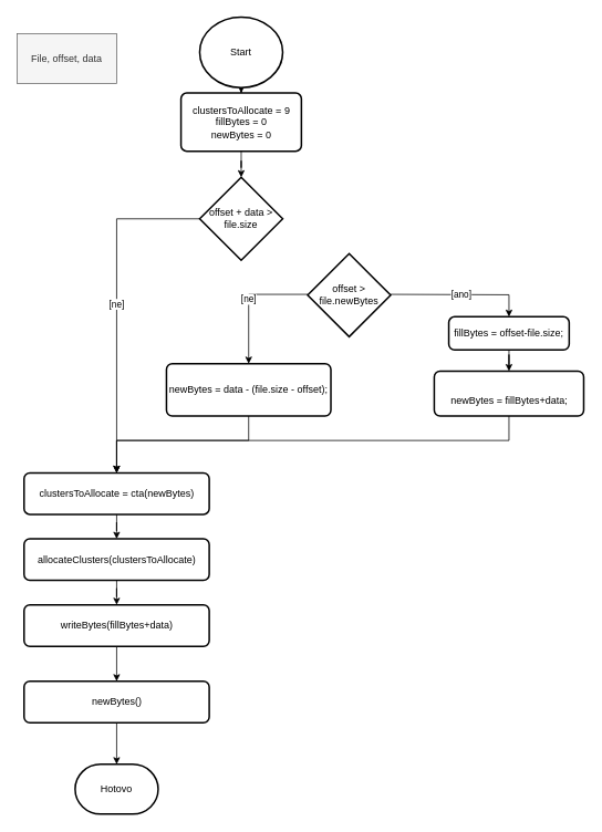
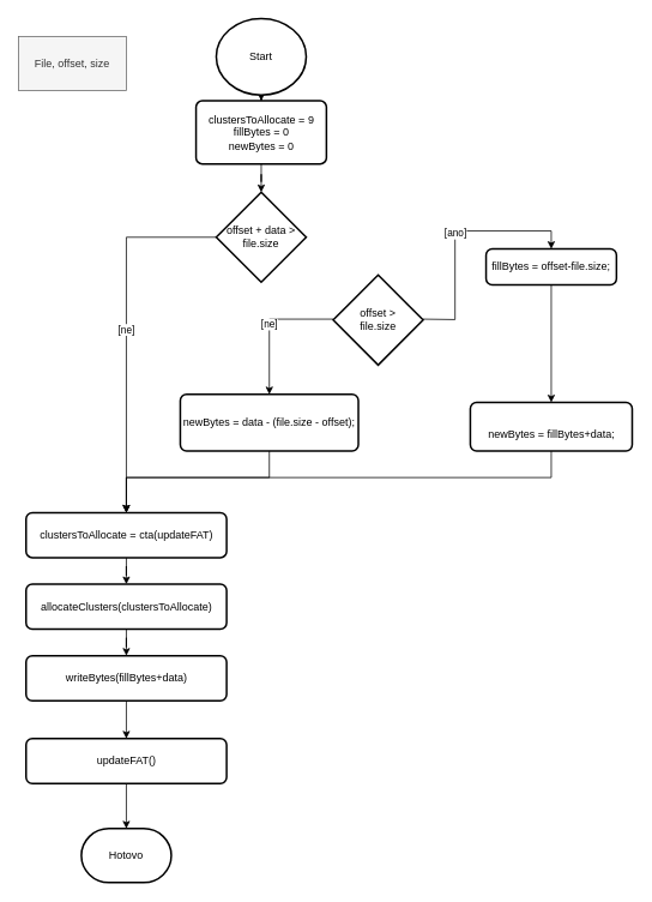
  <mxCell id="0" />
  <mxCell id="1" parent="0" />
  <mxCell id="2" style="edgeStyle=orthogonalEdgeStyle;rounded=0;orthogonalLoop=1;jettySize=auto;html=1;entryX=0.5;entryY=0;entryDx=0;entryDy=0;" edge="1" parent="1" source="3" target="15"><mxGeometry relative="1" as="geometry" /></mxCell>
  <mxCell id="3" value="Start" style="strokeWidth=2;html=1;shape=mxgraph.flowchart.start_1;whiteSpace=wrap;" vertex="1" parent="1"><mxGeometry x="240" y="20" width="100" height="85" as="geometry" /></mxCell>
- <mxCell id="4" value="&lt;div&gt;File, offset, data&lt;br&gt;&lt;/div&gt;" style="rounded=0;whiteSpace=wrap;html=1;fillColor=#f5f5f5;strokeColor=#666666;fontColor=#333333;" vertex="1" parent="1"><mxGeometry x="20" y="40" width="120" height="60" as="geometry" /></mxCell>
+ <mxCell id="4" value="&lt;div&gt;File, offset, size&lt;br&gt;&lt;/div&gt;" style="rounded=0;whiteSpace=wrap;html=1;fillColor=#f5f5f5;strokeColor=#666666;fontColor=#333333;" vertex="1" parent="1"><mxGeometry x="20" y="40" width="120" height="60" as="geometry" /></mxCell>
  <mxCell id="5" style="edgeStyle=orthogonalEdgeStyle;rounded=0;orthogonalLoop=1;jettySize=auto;html=1;entryX=0.5;entryY=0;entryDx=0;entryDy=0;" edge="1" parent="1" source="6" target="21"><mxGeometry relative="1" as="geometry" /></mxCell>
- <mxCell id="6" value="&lt;div&gt;fillBytes = offset-file.size;&lt;/div&gt;" style="rounded=1;whiteSpace=wrap;html=1;absoluteArcSize=1;arcSize=14;strokeWidth=2;" vertex="1" parent="1"><mxGeometry x="540" y="381" width="145" height="40" as="geometry" /></mxCell>
+ <mxCell id="6" value="&lt;div&gt;fillBytes = offset-file.size;&lt;/div&gt;" style="rounded=1;whiteSpace=wrap;html=1;absoluteArcSize=1;arcSize=14;strokeWidth=2;" vertex="1" parent="1"><mxGeometry x="540" y="276" width="145" height="40" as="geometry" /></mxCell>
  <mxCell id="7" value="[ne]" style="edgeStyle=orthogonalEdgeStyle;rounded=0;orthogonalLoop=1;jettySize=auto;html=1;entryX=0.5;entryY=0;entryDx=0;entryDy=0;" edge="1" parent="1" source="8" target="13"><mxGeometry relative="1" as="geometry"><Array as="points"><mxPoint x="140" y="263" /></Array></mxGeometry></mxCell>
  <mxCell id="8" value="offset + data &amp;gt; &lt;br&gt;file.size" style="strokeWidth=2;html=1;shape=mxgraph.flowchart.decision;whiteSpace=wrap;" vertex="1" parent="1"><mxGeometry x="240" y="213" width="100" height="100" as="geometry" /></mxCell>
  <mxCell id="9" value="[ano]" style="edgeStyle=orthogonalEdgeStyle;rounded=0;orthogonalLoop=1;jettySize=auto;html=1;entryX=0.5;entryY=0;entryDx=0;entryDy=0;" edge="1" parent="1" target="6"><mxGeometry relative="1" as="geometry"><mxPoint x="470" y="354" as="sourcePoint" /></mxGeometry></mxCell>
  <mxCell id="10" value="[ne]" style="edgeStyle=orthogonalEdgeStyle;rounded=0;orthogonalLoop=1;jettySize=auto;html=1;entryX=0.5;entryY=0;entryDx=0;entryDy=0;" edge="1" parent="1" target="17"><mxGeometry relative="1" as="geometry"><mxPoint x="370" y="354" as="sourcePoint" /><mxPoint x="285" y="421" as="targetPoint" /><Array as="points"><mxPoint x="299" y="354" /></Array></mxGeometry></mxCell>
- <mxCell id="11" value="offset &amp;gt; &lt;br&gt;file.newBytes" style="strokeWidth=2;html=1;shape=mxgraph.flowchart.decision;whiteSpace=wrap;" vertex="1" parent="1"><mxGeometry x="370" y="305" width="100" height="100" as="geometry" /></mxCell>
+ <mxCell id="11" value="offset &amp;gt; &lt;br&gt;file.size" style="strokeWidth=2;html=1;shape=mxgraph.flowchart.decision;whiteSpace=wrap;" vertex="1" parent="1"><mxGeometry x="370" y="305" width="100" height="100" as="geometry" /></mxCell>
  <mxCell id="12" style="edgeStyle=orthogonalEdgeStyle;rounded=0;orthogonalLoop=1;jettySize=auto;html=1;entryX=0.5;entryY=0;entryDx=0;entryDy=0;" edge="1" parent="1" source="13" target="26"><mxGeometry relative="1" as="geometry" /></mxCell>
- <mxCell id="13" value="clustersToAllocate = cta(newBytes)" style="rounded=1;whiteSpace=wrap;html=1;absoluteArcSize=1;arcSize=14;strokeWidth=2;" vertex="1" parent="1"><mxGeometry x="28.5" y="569" width="223" height="50" as="geometry" /></mxCell>
+ <mxCell id="13" value="clustersToAllocate = cta(updateFAT)" style="rounded=1;whiteSpace=wrap;html=1;absoluteArcSize=1;arcSize=14;strokeWidth=2;" vertex="1" parent="1"><mxGeometry x="28.5" y="569" width="223" height="50" as="geometry" /></mxCell>
  <mxCell id="14" style="edgeStyle=orthogonalEdgeStyle;rounded=0;orthogonalLoop=1;jettySize=auto;html=1;entryX=0.5;entryY=0;entryDx=0;entryDy=0;entryPerimeter=0;" edge="1" parent="1" source="15" target="8"><mxGeometry relative="1" as="geometry" /></mxCell>
  <mxCell id="15" value="clustersToAllocate = 9&lt;br&gt;&lt;div&gt;fillBytes = 0&lt;/div&gt;&lt;div&gt;newBytes = 0&lt;br&gt;&lt;/div&gt;" style="rounded=1;whiteSpace=wrap;html=1;absoluteArcSize=1;arcSize=14;strokeWidth=2;" vertex="1" parent="1"><mxGeometry x="217.5" y="111.5" width="145" height="70" as="geometry" /></mxCell>
  <mxCell id="16" style="edgeStyle=orthogonalEdgeStyle;rounded=0;orthogonalLoop=1;jettySize=auto;html=1;entryX=0.5;entryY=0;entryDx=0;entryDy=0;" edge="1" parent="1" source="17" target="13"><mxGeometry relative="1" as="geometry"><Array as="points"><mxPoint x="299" y="530" /><mxPoint x="140" y="530" /></Array></mxGeometry></mxCell>
  <mxCell id="17" value="&lt;div&gt;&lt;br&gt;&lt;/div&gt;&lt;div&gt;newBytes = data - (file.size - offset);&lt;/div&gt;&lt;div&gt;&lt;br&gt;&lt;/div&gt;" style="rounded=1;whiteSpace=wrap;html=1;absoluteArcSize=1;arcSize=14;strokeWidth=2;" vertex="1" parent="1"><mxGeometry x="200" y="437.5" width="198" height="63" as="geometry" /></mxCell>
  <mxCell id="18" style="edgeStyle=orthogonalEdgeStyle;rounded=0;orthogonalLoop=1;jettySize=auto;html=1;entryX=0.5;entryY=0;entryDx=0;entryDy=0;" edge="1" parent="1" source="19" target="24"><mxGeometry relative="1" as="geometry"><mxPoint x="140" y="818" as="targetPoint" /></mxGeometry></mxCell>
  <mxCell id="19" value="writeBytes(fillBytes+data)" style="rounded=1;whiteSpace=wrap;html=1;absoluteArcSize=1;arcSize=14;strokeWidth=2;" vertex="1" parent="1"><mxGeometry x="28.5" y="728" width="223" height="50" as="geometry" /></mxCell>
  <mxCell id="20" style="edgeStyle=orthogonalEdgeStyle;rounded=0;orthogonalLoop=1;jettySize=auto;html=1;entryX=0.5;entryY=0;entryDx=0;entryDy=0;" edge="1" parent="1" source="21" target="13"><mxGeometry relative="1" as="geometry"><mxPoint x="613" y="526" as="targetPoint" /><Array as="points"><mxPoint x="613" y="530" /><mxPoint x="140" y="530" /></Array></mxGeometry></mxCell>
  <mxCell id="21" value="&lt;br&gt;&lt;div&gt;newBytes = fillBytes+data;&lt;/div&gt;" style="rounded=1;whiteSpace=wrap;html=1;absoluteArcSize=1;arcSize=14;strokeWidth=2;" vertex="1" parent="1"><mxGeometry x="522.5" y="446.5" width="180" height="54" as="geometry" /></mxCell>
  <mxCell id="22" value="Hotovo" style="strokeWidth=2;html=1;shape=mxgraph.flowchart.terminator;whiteSpace=wrap;" vertex="1" parent="1"><mxGeometry x="90" y="920" width="100" height="60" as="geometry" /></mxCell>
  <mxCell id="23" style="edgeStyle=orthogonalEdgeStyle;rounded=0;orthogonalLoop=1;jettySize=auto;html=1;entryX=0.5;entryY=0;entryDx=0;entryDy=0;entryPerimeter=0;" edge="1" parent="1" source="24" target="22"><mxGeometry relative="1" as="geometry" /></mxCell>
- <mxCell id="24" value="newBytes()" style="rounded=1;whiteSpace=wrap;html=1;absoluteArcSize=1;arcSize=14;strokeWidth=2;" vertex="1" parent="1"><mxGeometry x="28.5" y="820" width="223" height="50" as="geometry" /></mxCell>
+ <mxCell id="24" value="updateFAT()" style="rounded=1;whiteSpace=wrap;html=1;absoluteArcSize=1;arcSize=14;strokeWidth=2;" vertex="1" parent="1"><mxGeometry x="28.5" y="820" width="223" height="50" as="geometry" /></mxCell>
  <mxCell id="25" style="edgeStyle=orthogonalEdgeStyle;rounded=0;orthogonalLoop=1;jettySize=auto;html=1;entryX=0.5;entryY=0;entryDx=0;entryDy=0;" edge="1" parent="1" source="26" target="19"><mxGeometry relative="1" as="geometry" /></mxCell>
  <mxCell id="26" value="allocateClusters(clustersToAllocate)" style="rounded=1;whiteSpace=wrap;html=1;absoluteArcSize=1;arcSize=14;strokeWidth=2;" vertex="1" parent="1"><mxGeometry x="28.5" y="648.5" width="223" height="50" as="geometry" /></mxCell>
